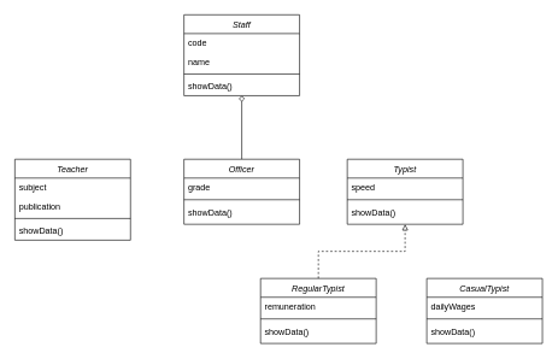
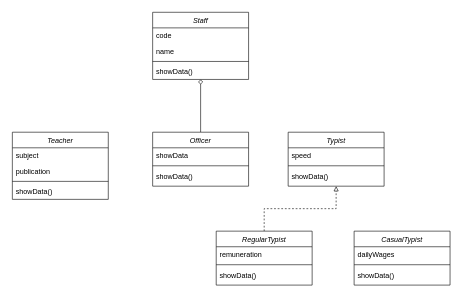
  <mxCell id="0" />
  <mxCell id="1" parent="0" />
  <mxCell id="2" style="edgeStyle=orthogonalEdgeStyle;rounded=0;orthogonalLoop=1;jettySize=auto;html=1;exitX=0.5;exitY=0;exitDx=0;exitDy=0;endArrow=diamond;endFill=0;" edge="1" parent="1" source="22" target="8"><mxGeometry relative="1" as="geometry" /></mxCell>
  <mxCell id="3" style="edgeStyle=orthogonalEdgeStyle;rounded=0;orthogonalLoop=1;jettySize=auto;html=1;exitX=0.5;exitY=0;exitDx=0;exitDy=0;entryX=0.5;entryY=1;entryDx=0;entryDy=0;endArrow=block;endFill=0;dashed=1;" edge="1" parent="1" source="4" target="18"><mxGeometry relative="1" as="geometry" /></mxCell>
  <mxCell id="4" value="RegularTypist" style="swimlane;fontStyle=2;align=center;verticalAlign=top;childLayout=stackLayout;horizontal=1;startSize=26;horizontalStack=0;resizeParent=1;resizeLast=0;collapsible=1;marginBottom=0;rounded=0;shadow=0;strokeWidth=1;" vertex="1" parent="1"><mxGeometry x="360" y="385" width="160" height="90" as="geometry"><mxRectangle x="230" y="140" width="160" height="26" as="alternateBounds" /></mxGeometry></mxCell>
  <mxCell id="5" value="remuneration" style="text;align=left;verticalAlign=top;spacingLeft=4;spacingRight=4;overflow=hidden;rotatable=0;points=[[0,0.5],[1,0.5]];portConstraint=eastwest;" vertex="1" parent="4"><mxGeometry y="26" width="160" height="26" as="geometry" /></mxCell>
  <mxCell id="6" value="" style="line;html=1;strokeWidth=1;align=left;verticalAlign=middle;spacingTop=-1;spacingLeft=3;spacingRight=3;rotatable=0;labelPosition=right;points=[];portConstraint=eastwest;" vertex="1" parent="4"><mxGeometry y="52" width="160" height="8" as="geometry" /></mxCell>
  <mxCell id="7" value="showData()" style="text;align=left;verticalAlign=top;spacingLeft=4;spacingRight=4;overflow=hidden;rotatable=0;points=[[0,0.5],[1,0.5]];portConstraint=eastwest;" vertex="1" parent="4"><mxGeometry y="60" width="160" height="26" as="geometry" /></mxCell>
  <mxCell id="8" value="Staff" style="swimlane;fontStyle=2;align=center;verticalAlign=top;childLayout=stackLayout;horizontal=1;startSize=26;horizontalStack=0;resizeParent=1;resizeLast=0;collapsible=1;marginBottom=0;rounded=0;shadow=0;strokeWidth=1;" vertex="1" parent="1"><mxGeometry x="254" y="20" width="160" height="112" as="geometry"><mxRectangle x="230" y="140" width="160" height="26" as="alternateBounds" /></mxGeometry></mxCell>
  <mxCell id="9" value="code" style="text;align=left;verticalAlign=top;spacingLeft=4;spacingRight=4;overflow=hidden;rotatable=0;points=[[0,0.5],[1,0.5]];portConstraint=eastwest;" vertex="1" parent="8"><mxGeometry y="26" width="160" height="26" as="geometry" /></mxCell>
  <mxCell id="10" value="name" style="text;strokeColor=none;fillColor=none;align=left;verticalAlign=top;spacingLeft=4;spacingRight=4;overflow=hidden;rotatable=0;points=[[0,0.5],[1,0.5]];portConstraint=eastwest;" vertex="1" parent="8"><mxGeometry y="52" width="160" height="26" as="geometry" /></mxCell>
  <mxCell id="11" value="" style="line;html=1;strokeWidth=1;align=left;verticalAlign=middle;spacingTop=-1;spacingLeft=3;spacingRight=3;rotatable=0;labelPosition=right;points=[];portConstraint=eastwest;" vertex="1" parent="8"><mxGeometry y="78" width="160" height="8" as="geometry" /></mxCell>
  <mxCell id="12" value="showData()" style="text;align=left;verticalAlign=top;spacingLeft=4;spacingRight=4;overflow=hidden;rotatable=0;points=[[0,0.5],[1,0.5]];portConstraint=eastwest;" vertex="1" parent="8"><mxGeometry y="86" width="160" height="26" as="geometry" /></mxCell>
  <mxCell id="13" value="Teacher" style="swimlane;fontStyle=2;align=center;verticalAlign=top;childLayout=stackLayout;horizontal=1;startSize=26;horizontalStack=0;resizeParent=1;resizeLast=0;collapsible=1;marginBottom=0;rounded=0;shadow=0;strokeWidth=1;" vertex="1" parent="1"><mxGeometry x="20" y="220" width="160" height="112" as="geometry"><mxRectangle x="230" y="140" width="160" height="26" as="alternateBounds" /></mxGeometry></mxCell>
  <mxCell id="14" value="subject" style="text;align=left;verticalAlign=top;spacingLeft=4;spacingRight=4;overflow=hidden;rotatable=0;points=[[0,0.5],[1,0.5]];portConstraint=eastwest;" vertex="1" parent="13"><mxGeometry y="26" width="160" height="26" as="geometry" /></mxCell>
  <mxCell id="15" value="publication" style="text;strokeColor=none;fillColor=none;align=left;verticalAlign=top;spacingLeft=4;spacingRight=4;overflow=hidden;rotatable=0;points=[[0,0.5],[1,0.5]];portConstraint=eastwest;" vertex="1" parent="13"><mxGeometry y="52" width="160" height="26" as="geometry" /></mxCell>
  <mxCell id="16" value="" style="line;html=1;strokeWidth=1;align=left;verticalAlign=middle;spacingTop=-1;spacingLeft=3;spacingRight=3;rotatable=0;labelPosition=right;points=[];portConstraint=eastwest;" vertex="1" parent="13"><mxGeometry y="78" width="160" height="8" as="geometry" /></mxCell>
  <mxCell id="17" value="showData()" style="text;align=left;verticalAlign=top;spacingLeft=4;spacingRight=4;overflow=hidden;rotatable=0;points=[[0,0.5],[1,0.5]];portConstraint=eastwest;" vertex="1" parent="13"><mxGeometry y="86" width="160" height="26" as="geometry" /></mxCell>
  <mxCell id="18" value="Typist" style="swimlane;fontStyle=2;align=center;verticalAlign=top;childLayout=stackLayout;horizontal=1;startSize=26;horizontalStack=0;resizeParent=1;resizeLast=0;collapsible=1;marginBottom=0;rounded=0;shadow=0;strokeWidth=1;" vertex="1" parent="1"><mxGeometry x="480" y="220" width="160" height="90" as="geometry"><mxRectangle x="230" y="140" width="160" height="26" as="alternateBounds" /></mxGeometry></mxCell>
  <mxCell id="19" value="speed" style="text;align=left;verticalAlign=top;spacingLeft=4;spacingRight=4;overflow=hidden;rotatable=0;points=[[0,0.5],[1,0.5]];portConstraint=eastwest;" vertex="1" parent="18"><mxGeometry y="26" width="160" height="26" as="geometry" /></mxCell>
  <mxCell id="20" value="" style="line;html=1;strokeWidth=1;align=left;verticalAlign=middle;spacingTop=-1;spacingLeft=3;spacingRight=3;rotatable=0;labelPosition=right;points=[];portConstraint=eastwest;" vertex="1" parent="18"><mxGeometry y="52" width="160" height="8" as="geometry" /></mxCell>
  <mxCell id="21" value="showData()" style="text;align=left;verticalAlign=top;spacingLeft=4;spacingRight=4;overflow=hidden;rotatable=0;points=[[0,0.5],[1,0.5]];portConstraint=eastwest;" vertex="1" parent="18"><mxGeometry y="60" width="160" height="26" as="geometry" /></mxCell>
  <mxCell id="22" value="Officer" style="swimlane;fontStyle=2;align=center;verticalAlign=top;childLayout=stackLayout;horizontal=1;startSize=26;horizontalStack=0;resizeParent=1;resizeLast=0;collapsible=1;marginBottom=0;rounded=0;shadow=0;strokeWidth=1;" vertex="1" parent="1"><mxGeometry x="254" y="220" width="160" height="90" as="geometry"><mxRectangle x="230" y="140" width="160" height="26" as="alternateBounds" /></mxGeometry></mxCell>
- <mxCell id="23" value="grade" style="text;align=left;verticalAlign=top;spacingLeft=4;spacingRight=4;overflow=hidden;rotatable=0;points=[[0,0.5],[1,0.5]];portConstraint=eastwest;" vertex="1" parent="22"><mxGeometry y="26" width="160" height="26" as="geometry" /></mxCell>
+ <mxCell id="23" value="showData" style="text;align=left;verticalAlign=top;spacingLeft=4;spacingRight=4;overflow=hidden;rotatable=0;points=[[0,0.5],[1,0.5]];portConstraint=eastwest;" vertex="1" parent="22"><mxGeometry y="26" width="160" height="26" as="geometry" /></mxCell>
  <mxCell id="24" value="" style="line;html=1;strokeWidth=1;align=left;verticalAlign=middle;spacingTop=-1;spacingLeft=3;spacingRight=3;rotatable=0;labelPosition=right;points=[];portConstraint=eastwest;" vertex="1" parent="22"><mxGeometry y="52" width="160" height="8" as="geometry" /></mxCell>
  <mxCell id="25" value="showData()" style="text;align=left;verticalAlign=top;spacingLeft=4;spacingRight=4;overflow=hidden;rotatable=0;points=[[0,0.5],[1,0.5]];portConstraint=eastwest;" vertex="1" parent="22"><mxGeometry y="60" width="160" height="26" as="geometry" /></mxCell>
  <mxCell id="26" value="CasualTypist" style="swimlane;fontStyle=2;align=center;verticalAlign=top;childLayout=stackLayout;horizontal=1;startSize=26;horizontalStack=0;resizeParent=1;resizeLast=0;collapsible=1;marginBottom=0;rounded=0;shadow=0;strokeWidth=1;" vertex="1" parent="1"><mxGeometry x="590" y="385" width="160" height="90" as="geometry"><mxRectangle x="230" y="140" width="160" height="26" as="alternateBounds" /></mxGeometry></mxCell>
  <mxCell id="27" value="dailyWages" style="text;align=left;verticalAlign=top;spacingLeft=4;spacingRight=4;overflow=hidden;rotatable=0;points=[[0,0.5],[1,0.5]];portConstraint=eastwest;" vertex="1" parent="26"><mxGeometry y="26" width="160" height="26" as="geometry" /></mxCell>
  <mxCell id="28" value="" style="line;html=1;strokeWidth=1;align=left;verticalAlign=middle;spacingTop=-1;spacingLeft=3;spacingRight=3;rotatable=0;labelPosition=right;points=[];portConstraint=eastwest;" vertex="1" parent="26"><mxGeometry y="52" width="160" height="8" as="geometry" /></mxCell>
  <mxCell id="29" value="showData()" style="text;align=left;verticalAlign=top;spacingLeft=4;spacingRight=4;overflow=hidden;rotatable=0;points=[[0,0.5],[1,0.5]];portConstraint=eastwest;" vertex="1" parent="26"><mxGeometry y="60" width="160" height="26" as="geometry" /></mxCell>
